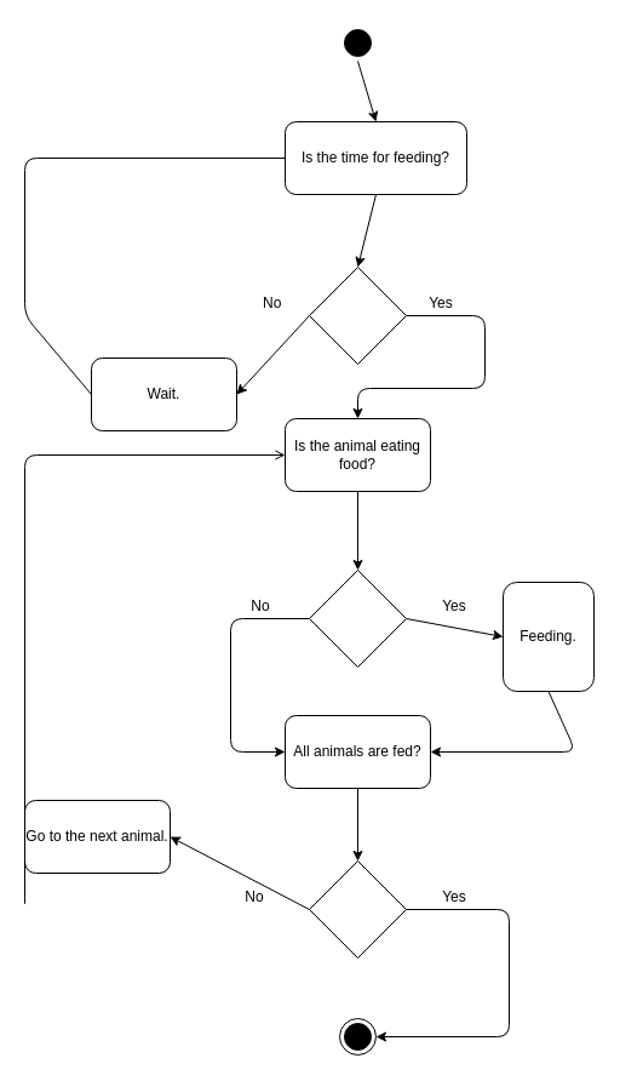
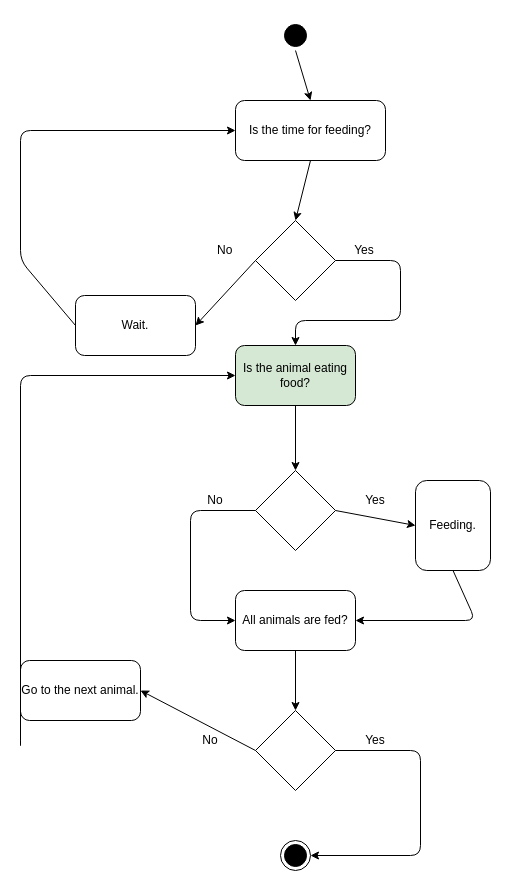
  <mxCell id="0" />
  <mxCell id="1" parent="0" />
  <mxCell id="2" value="" style="ellipse;html=1;shape=startState;fillColor=#000000;strokeColor=#000000;" vertex="1" parent="1"><mxGeometry x="280" y="20" width="30" height="30" as="geometry" /></mxCell>
  <mxCell id="3" value="Is the time for feeding?" style="rounded=1;whiteSpace=wrap;html=1;strokeColor=#000000;" vertex="1" parent="1"><mxGeometry x="235" y="100" width="150" height="60" as="geometry" /></mxCell>
  <mxCell id="4" value="" style="endArrow=classic;html=1;strokeColor=#000000;exitX=0.5;exitY=1;exitDx=0;exitDy=0;entryX=0.5;entryY=0;entryDx=0;entryDy=0;" edge="1" parent="1" source="3" target="6"><mxGeometry width="50" height="50" relative="1" as="geometry"><mxPoint x="260" y="300" as="sourcePoint" /><mxPoint x="295" y="210" as="targetPoint" /></mxGeometry></mxCell>
  <mxCell id="5" value="" style="endArrow=classic;html=1;strokeColor=#000000;entryX=0.5;entryY=0;entryDx=0;entryDy=0;exitX=0.5;exitY=1;exitDx=0;exitDy=0;" edge="1" parent="1" source="2" target="3"><mxGeometry width="50" height="50" relative="1" as="geometry"><mxPoint x="240" y="290" as="sourcePoint" /><mxPoint x="290" y="240" as="targetPoint" /></mxGeometry></mxCell>
  <mxCell id="6" value="" style="rhombus;whiteSpace=wrap;html=1;strokeColor=#000000;" vertex="1" parent="1"><mxGeometry x="255" y="220" width="80" height="80" as="geometry" /></mxCell>
  <mxCell id="7" value="" style="endArrow=classic;html=1;strokeColor=#000000;exitX=1;exitY=0.5;exitDx=0;exitDy=0;entryX=0.5;entryY=0;entryDx=0;entryDy=0;" edge="1" parent="1" source="6" target="13"><mxGeometry width="50" height="50" relative="1" as="geometry"><mxPoint x="350" y="290" as="sourcePoint" /><mxPoint x="450" y="260" as="targetPoint" /><Array as="points"><mxPoint x="400" y="260" /><mxPoint x="400" y="320" /><mxPoint x="295" y="320" /></Array></mxGeometry></mxCell>
  <mxCell id="8" value="" style="endArrow=classic;html=1;strokeColor=#000000;exitX=0;exitY=0.5;exitDx=0;exitDy=0;entryX=1;entryY=0.5;entryDx=0;entryDy=0;" edge="1" parent="1" source="6" target="10"><mxGeometry width="50" height="50" relative="1" as="geometry"><mxPoint x="110" y="300" as="sourcePoint" /><mxPoint x="140" y="260" as="targetPoint" /></mxGeometry></mxCell>
  <mxCell id="9" value="No" style="text;html=1;resizable=0;points=[];autosize=1;align=left;verticalAlign=top;spacingTop=-4;" vertex="1" parent="1"><mxGeometry x="215" y="240" width="30" height="20" as="geometry" /></mxCell>
  <mxCell id="10" value="Wait." style="rounded=1;whiteSpace=wrap;html=1;strokeColor=#000000;" vertex="1" parent="1"><mxGeometry x="75" y="295" width="120" height="60" as="geometry" /></mxCell>
- <mxCell id="11" value="" style="endArrow=none;html=1;strokeColor=#000000;exitX=0;exitY=0.5;exitDx=0;exitDy=0;entryX=0;entryY=0.5;entryDx=0;entryDy=0;" edge="1" parent="1" source="10" target="3"><mxGeometry width="50" height="50" relative="1" as="geometry"><mxPoint x="-50" y="200" as="sourcePoint" /><mxPoint x="-30" y="130" as="targetPoint" /><Array as="points"><mxPoint x="20" y="260" /><mxPoint x="20" y="130" /></Array></mxGeometry></mxCell>
+ <mxCell id="11" value="" style="endArrow=classic;html=1;strokeColor=#000000;exitX=0;exitY=0.5;exitDx=0;exitDy=0;entryX=0;entryY=0.5;entryDx=0;entryDy=0;" edge="1" parent="1" source="10" target="3"><mxGeometry width="50" height="50" relative="1" as="geometry"><mxPoint x="-50" y="200" as="sourcePoint" /><mxPoint x="-30" y="130" as="targetPoint" /><Array as="points"><mxPoint x="20" y="260" /><mxPoint x="20" y="130" /></Array></mxGeometry></mxCell>
  <mxCell id="12" value="Yes" style="text;html=1;strokeColor=none;fillColor=none;align=center;verticalAlign=middle;whiteSpace=wrap;rounded=0;" vertex="1" parent="1"><mxGeometry x="344" y="240" width="40" height="20" as="geometry" /></mxCell>
- <mxCell id="13" value="Is the animal eating food?" style="rounded=1;whiteSpace=wrap;html=1;strokeColor=#000000;" vertex="1" parent="1"><mxGeometry x="235" y="345" width="120" height="60" as="geometry" /></mxCell>
+ <mxCell id="13" value="Is the animal eating food?" style="rounded=1;whiteSpace=wrap;html=1;strokeColor=#000000;fillColor=#d5e8d4;" vertex="1" parent="1"><mxGeometry x="235" y="345" width="120" height="60" as="geometry" /></mxCell>
  <mxCell id="14" value="" style="endArrow=classic;html=1;strokeColor=#000000;exitX=0.5;exitY=1;exitDx=0;exitDy=0;entryX=0.5;entryY=0;entryDx=0;entryDy=0;" edge="1" parent="1" source="13" target="15"><mxGeometry width="50" height="50" relative="1" as="geometry"><mxPoint x="200" y="530" as="sourcePoint" /><mxPoint x="295" y="490" as="targetPoint" /></mxGeometry></mxCell>
  <mxCell id="15" value="" style="rhombus;whiteSpace=wrap;html=1;strokeColor=#000000;" vertex="1" parent="1"><mxGeometry x="255" y="470" width="80" height="80" as="geometry" /></mxCell>
  <mxCell id="16" value="" style="endArrow=classic;html=1;strokeColor=#000000;exitX=1;exitY=0.5;exitDx=0;exitDy=0;entryX=0;entryY=0.5;entryDx=0;entryDy=0;" edge="1" parent="1" source="15" target="20"><mxGeometry width="50" height="50" relative="1" as="geometry"><mxPoint x="370" y="550" as="sourcePoint" /><mxPoint x="440" y="510" as="targetPoint" /></mxGeometry></mxCell>
  <mxCell id="17" value="" style="endArrow=classic;html=1;strokeColor=#000000;exitX=0;exitY=0.5;exitDx=0;exitDy=0;entryX=0;entryY=0.5;entryDx=0;entryDy=0;" edge="1" parent="1" source="15" target="22"><mxGeometry width="50" height="50" relative="1" as="geometry"><mxPoint x="140" y="540" as="sourcePoint" /><mxPoint x="160" y="510" as="targetPoint" /><Array as="points"><mxPoint x="190" y="510" /><mxPoint x="190" y="620" /></Array></mxGeometry></mxCell>
  <mxCell id="18" value="Yes" style="text;html=1;strokeColor=none;fillColor=none;align=center;verticalAlign=middle;whiteSpace=wrap;rounded=0;" vertex="1" parent="1"><mxGeometry x="355" y="490" width="40" height="20" as="geometry" /></mxCell>
  <mxCell id="19" value="No" style="text;html=1;strokeColor=none;fillColor=none;align=center;verticalAlign=middle;whiteSpace=wrap;rounded=0;" vertex="1" parent="1"><mxGeometry x="195" y="490" width="40" height="20" as="geometry" /></mxCell>
  <mxCell id="20" value="Feeding." style="rounded=1;whiteSpace=wrap;html=1;strokeColor=#000000;" vertex="1" parent="1"><mxGeometry x="415" y="480" width="75" height="90" as="geometry" /></mxCell>
  <mxCell id="21" value="" style="endArrow=classic;html=1;strokeColor=#000000;exitX=0.5;exitY=1;exitDx=0;exitDy=0;entryX=1;entryY=0.5;entryDx=0;entryDy=0;" edge="1" parent="1" source="20" target="22"><mxGeometry width="50" height="50" relative="1" as="geometry"><mxPoint x="460" y="640" as="sourcePoint" /><mxPoint x="475" y="600" as="targetPoint" /><Array as="points"><mxPoint x="475" y="620" /></Array></mxGeometry></mxCell>
  <mxCell id="22" value="All animals are fed?" style="rounded=1;whiteSpace=wrap;html=1;strokeColor=#000000;" vertex="1" parent="1"><mxGeometry x="235" y="590" width="120" height="60" as="geometry" /></mxCell>
  <mxCell id="23" value="" style="endArrow=classic;html=1;strokeColor=#000000;exitX=0.5;exitY=1;exitDx=0;exitDy=0;entryX=0.5;entryY=0;entryDx=0;entryDy=0;" edge="1" parent="1" source="22" target="24"><mxGeometry width="50" height="50" relative="1" as="geometry"><mxPoint x="280" y="740" as="sourcePoint" /><mxPoint x="295" y="690" as="targetPoint" /></mxGeometry></mxCell>
  <mxCell id="24" value="" style="rhombus;whiteSpace=wrap;html=1;strokeColor=#000000;" vertex="1" parent="1"><mxGeometry x="255" y="710" width="80" height="80" as="geometry" /></mxCell>
  <mxCell id="25" value="" style="endArrow=classic;html=1;strokeColor=#000000;exitX=1;exitY=0.5;exitDx=0;exitDy=0;entryX=1;entryY=0.5;entryDx=0;entryDy=0;" edge="1" parent="1" source="24" target="27"><mxGeometry width="50" height="50" relative="1" as="geometry"><mxPoint x="350" y="780" as="sourcePoint" /><mxPoint x="420" y="880" as="targetPoint" /><Array as="points"><mxPoint x="420" y="750" /><mxPoint x="420" y="855" /></Array></mxGeometry></mxCell>
  <mxCell id="26" value="" style="endArrow=classic;html=1;strokeColor=#000000;exitX=0;exitY=0.5;exitDx=0;exitDy=0;entryX=1;entryY=0.5;entryDx=0;entryDy=0;" edge="1" parent="1" source="24" target="30"><mxGeometry width="50" height="50" relative="1" as="geometry"><mxPoint x="60" y="760" as="sourcePoint" /><mxPoint x="180" y="750" as="targetPoint" /></mxGeometry></mxCell>
  <mxCell id="27" value="" style="ellipse;html=1;shape=endState;fillColor=#000000;strokeColor=#000000;" vertex="1" parent="1"><mxGeometry x="280" y="840" width="30" height="30" as="geometry" /></mxCell>
  <mxCell id="28" value="Yes" style="text;html=1;strokeColor=none;fillColor=none;align=center;verticalAlign=middle;whiteSpace=wrap;rounded=0;" vertex="1" parent="1"><mxGeometry x="355" y="730" width="40" height="20" as="geometry" /></mxCell>
  <mxCell id="29" value="No" style="text;html=1;strokeColor=none;fillColor=none;align=center;verticalAlign=middle;whiteSpace=wrap;rounded=0;" vertex="1" parent="1"><mxGeometry x="190" y="730" width="40" height="20" as="geometry" /></mxCell>
  <mxCell id="30" value="Go to the next animal." style="rounded=1;whiteSpace=wrap;html=1;strokeColor=#000000;" vertex="1" parent="1"><mxGeometry x="20" y="660" width="120" height="60" as="geometry" /></mxCell>
- <mxCell id="31" value="" style="endArrow=open;html=1;strokeColor=#000000;exitX=0;exitY=0.5;exitDx=0;exitDy=0;entryX=0;entryY=0.5;entryDx=0;entryDy=0;" edge="1" parent="1" source="30" target="13"><mxGeometry width="50" height="50" relative="1" as="geometry"><mxPoint x="-60" y="760" as="sourcePoint" /><mxPoint x="20" y="349" as="targetPoint" /><Array as="points"><mxPoint x="20" y="750" /><mxPoint x="20" y="375" /></Array></mxGeometry></mxCell>
+ <mxCell id="31" value="" style="endArrow=classic;html=1;strokeColor=#000000;exitX=0;exitY=0.5;exitDx=0;exitDy=0;entryX=0;entryY=0.5;entryDx=0;entryDy=0;" edge="1" parent="1" source="30" target="13"><mxGeometry width="50" height="50" relative="1" as="geometry"><mxPoint x="-60" y="760" as="sourcePoint" /><mxPoint x="20" y="349" as="targetPoint" /><Array as="points"><mxPoint x="20" y="750" /><mxPoint x="20" y="375" /></Array></mxGeometry></mxCell>
